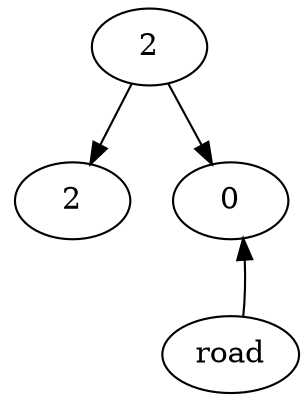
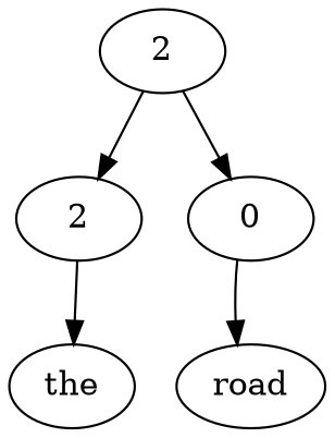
  digraph {
    n1 [label=2]
    n2 [label=2]
    n3 [label=0]
+   n4 [label=the]
    n5 [label=road]
    n1 -> n2
    n1 -> n3
-   n5 -> n3
+   n2 -> n4
+   n3 -> n5
  }
